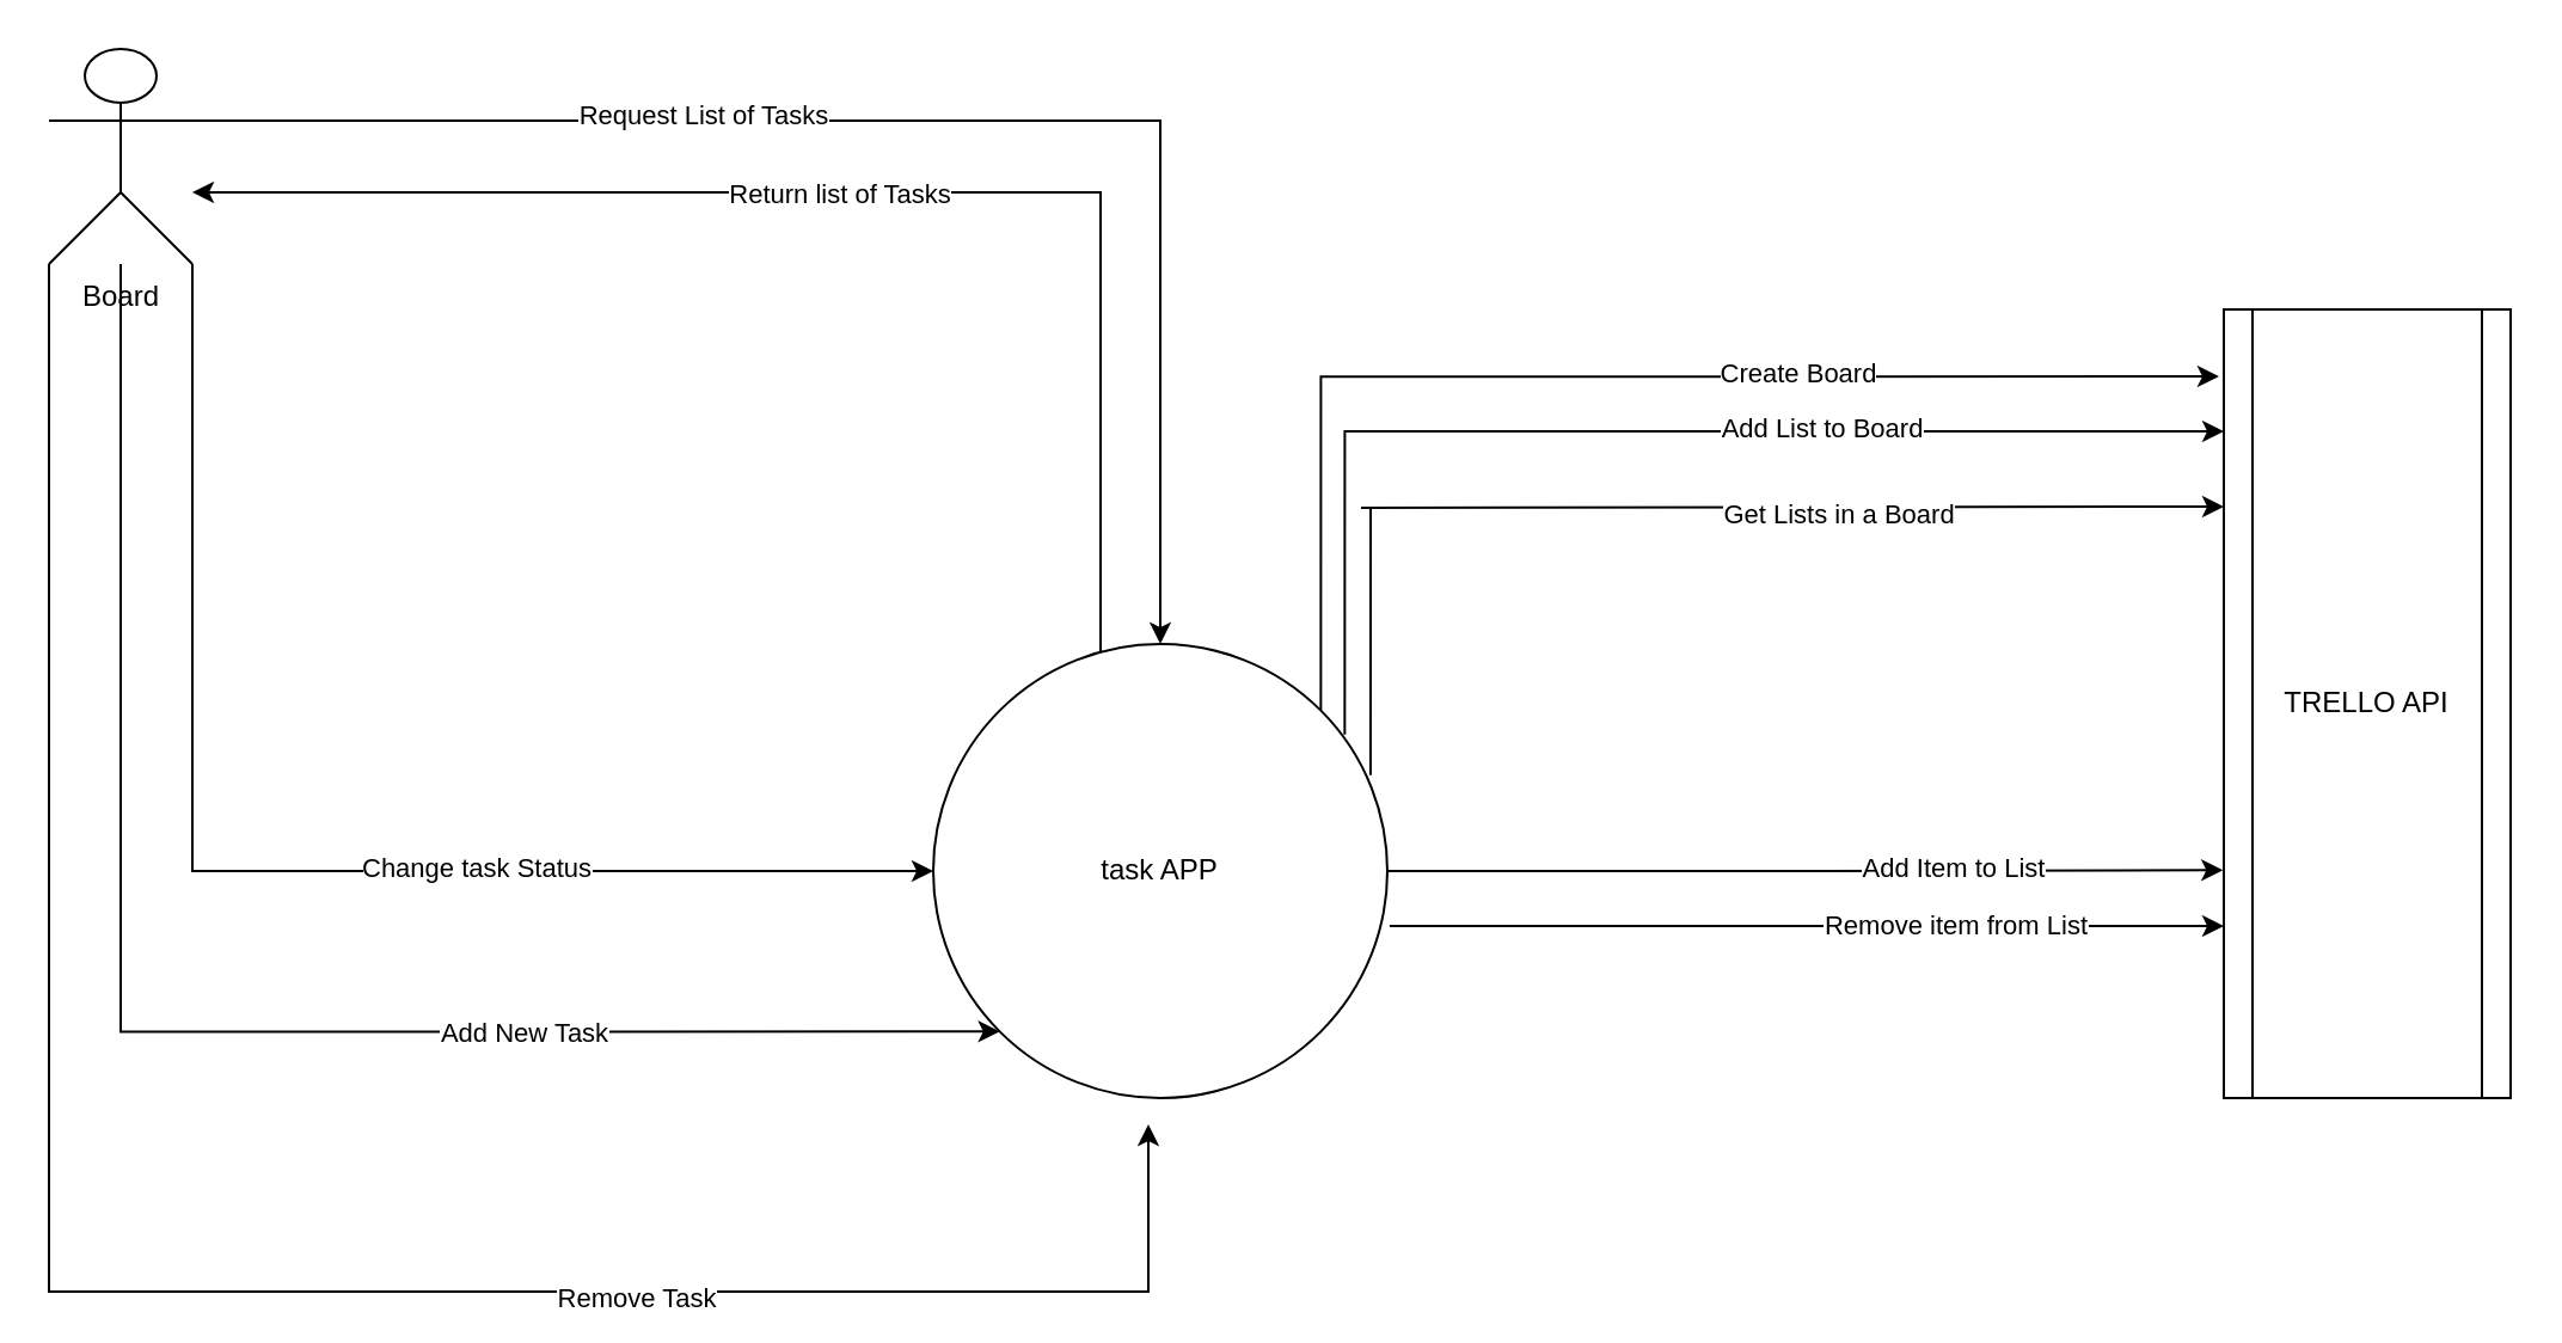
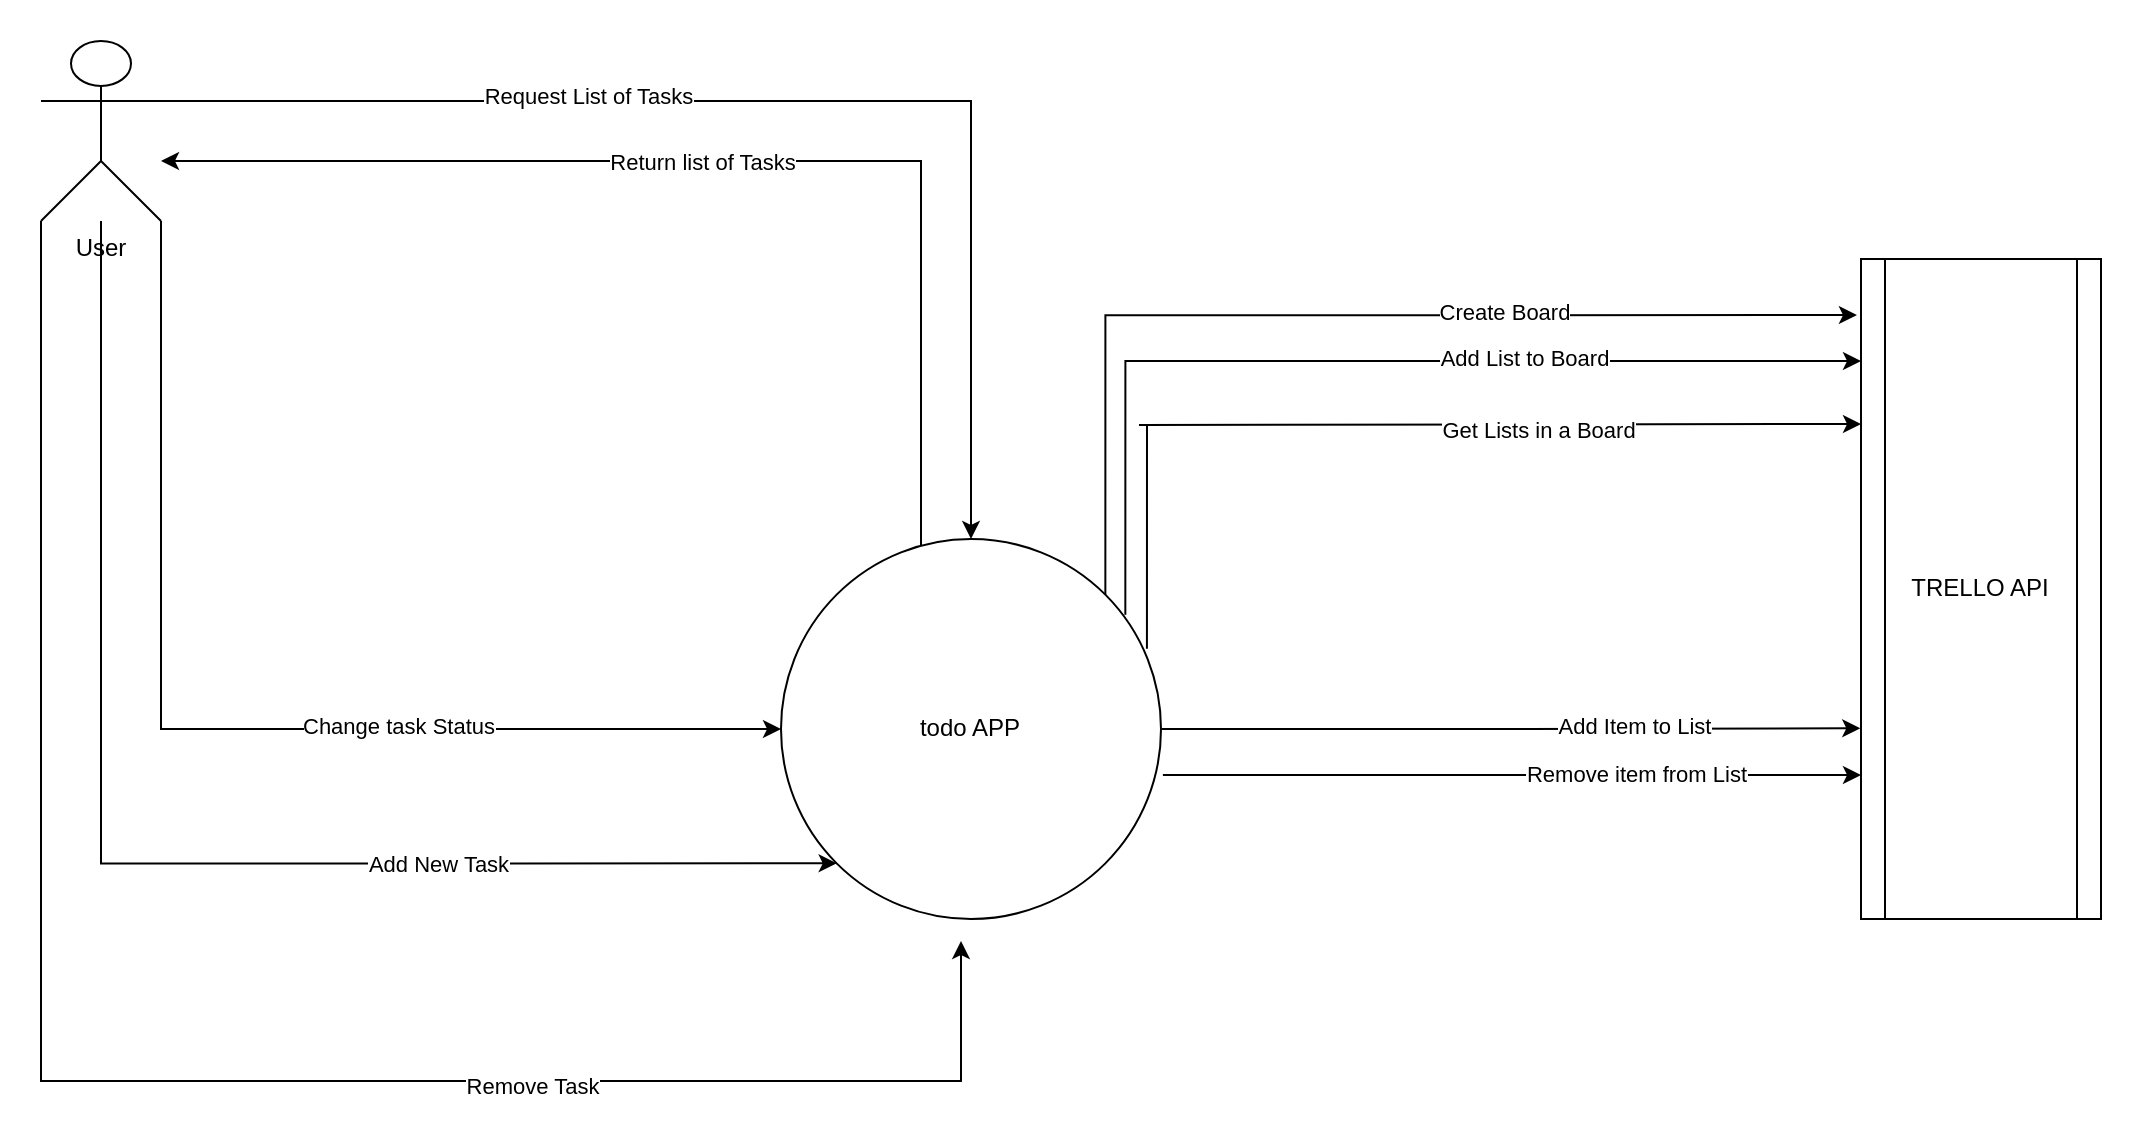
  <mxCell id="0" />
  <mxCell id="1" parent="0" />
  <mxCell id="2" style="edgeStyle=orthogonalEdgeStyle;rounded=0;orthogonalLoop=1;jettySize=auto;html=1;exitX=1;exitY=0.333;exitDx=0;exitDy=0;exitPerimeter=0;entryX=0.5;entryY=1;entryDx=0;entryDy=0;" parent="1" source="8" target="17" edge="1"><mxGeometry relative="1" as="geometry" /></mxCell>
  <mxCell id="3" value="Request List of Tasks&lt;br&gt;" style="edgeLabel;html=1;align=center;verticalAlign=middle;resizable=0;points=[];" parent="2" vertex="1" connectable="0"><mxGeometry x="-0.317" y="2" relative="1" as="geometry"><mxPoint as="offset" /></mxGeometry></mxCell>
  <mxCell id="4" style="edgeStyle=orthogonalEdgeStyle;rounded=0;orthogonalLoop=1;jettySize=auto;html=1;exitX=1;exitY=1;exitDx=0;exitDy=0;exitPerimeter=0;entryX=1;entryY=0.5;entryDx=0;entryDy=0;" parent="1" source="8" target="17" edge="1"><mxGeometry relative="1" as="geometry" /></mxCell>
  <mxCell id="5" value="Change task Status" style="edgeLabel;html=1;align=center;verticalAlign=middle;resizable=0;points=[];" parent="4" vertex="1" connectable="0"><mxGeometry x="0.319" y="2" relative="1" as="geometry"><mxPoint as="offset" /></mxGeometry></mxCell>
  <mxCell id="6" style="edgeStyle=orthogonalEdgeStyle;rounded=0;orthogonalLoop=1;jettySize=auto;html=1;entryX=1;entryY=0;entryDx=0;entryDy=0;" parent="1" source="8" target="17" edge="1"><mxGeometry relative="1" as="geometry"><Array as="points"><mxPoint x="50" y="431" /></Array></mxGeometry></mxCell>
  <mxCell id="7" value="Add New Task" style="edgeLabel;html=1;align=center;verticalAlign=middle;resizable=0;points=[];" parent="6" vertex="1" connectable="0"><mxGeometry x="0.423" relative="1" as="geometry"><mxPoint as="offset" /></mxGeometry></mxCell>
- <mxCell id="8" value="Board&lt;br&gt;" style="shape=umlActor;verticalLabelPosition=bottom;verticalAlign=top;html=1;outlineConnect=0;" parent="1" vertex="1"><mxGeometry x="20" y="20" width="60" height="90" as="geometry" /></mxCell>
+ <mxCell id="8" value="User&lt;br&gt;" style="shape=umlActor;verticalLabelPosition=bottom;verticalAlign=top;html=1;outlineConnect=0;" parent="1" vertex="1"><mxGeometry x="20" y="20" width="60" height="90" as="geometry" /></mxCell>
  <mxCell id="9" style="edgeStyle=orthogonalEdgeStyle;rounded=0;orthogonalLoop=1;jettySize=auto;html=1;" parent="1" source="17" target="8" edge="1"><mxGeometry relative="1" as="geometry"><Array as="points"><mxPoint x="460" y="80" /></Array></mxGeometry></mxCell>
  <mxCell id="10" value="Return list of Tasks" style="edgeLabel;html=1;align=center;verticalAlign=middle;resizable=0;points=[];" parent="9" vertex="1" connectable="0"><mxGeometry x="-0.623" relative="1" as="geometry"><mxPoint x="-110" y="-84" as="offset" /></mxGeometry></mxCell>
  <mxCell id="11" style="edgeStyle=orthogonalEdgeStyle;rounded=0;orthogonalLoop=1;jettySize=auto;html=1;exitX=0;exitY=1;exitDx=0;exitDy=0;entryX=-0.017;entryY=0.085;entryDx=0;entryDy=0;entryPerimeter=0;" parent="1" source="17" target="18" edge="1"><mxGeometry relative="1" as="geometry"><Array as="points"><mxPoint x="552" y="157" /></Array></mxGeometry></mxCell>
  <mxCell id="12" value="Create Board" style="edgeLabel;html=1;align=center;verticalAlign=middle;resizable=0;points=[];" parent="11" vertex="1" connectable="0"><mxGeometry x="0.317" y="2" relative="1" as="geometry"><mxPoint as="offset" /></mxGeometry></mxCell>
  <mxCell id="13" style="edgeStyle=orthogonalEdgeStyle;rounded=0;orthogonalLoop=1;jettySize=auto;html=1;exitX=0.037;exitY=0.711;exitDx=0;exitDy=0;entryX=0;entryY=0.25;entryDx=0;entryDy=0;strokeWidth=1;exitPerimeter=0;" parent="1" source="17" target="18" edge="1"><mxGeometry relative="1" as="geometry"><Array as="points"><mxPoint x="573" y="212" /><mxPoint x="569" y="212" /></Array></mxGeometry></mxCell>
  <mxCell id="14" value="Get Lists in a Board" style="edgeLabel;html=1;align=center;verticalAlign=middle;resizable=0;points=[];" parent="13" vertex="1" connectable="0"><mxGeometry x="0.323" y="-3" relative="1" as="geometry"><mxPoint as="offset" /></mxGeometry></mxCell>
  <mxCell id="15" style="edgeStyle=orthogonalEdgeStyle;rounded=0;orthogonalLoop=1;jettySize=auto;html=1;exitX=0;exitY=0.5;exitDx=0;exitDy=0;entryX=-0.003;entryY=0.711;entryDx=0;entryDy=0;entryPerimeter=0;strokeWidth=1;" parent="1" source="17" target="18" edge="1"><mxGeometry relative="1" as="geometry" /></mxCell>
  <mxCell id="16" value="Add Item to List" style="edgeLabel;html=1;align=center;verticalAlign=middle;resizable=0;points=[];" parent="15" vertex="1" connectable="0"><mxGeometry x="0.356" y="1" relative="1" as="geometry"><mxPoint as="offset" /></mxGeometry></mxCell>
- <mxCell id="17" value="task APP" style="ellipse;whiteSpace=wrap;html=1;aspect=fixed;direction=west;" parent="1" vertex="1"><mxGeometry x="390" y="269" width="190" height="190" as="geometry" /></mxCell>
+ <mxCell id="17" value="todo APP" style="ellipse;whiteSpace=wrap;html=1;aspect=fixed;direction=west;" parent="1" vertex="1"><mxGeometry x="390" y="269" width="190" height="190" as="geometry" /></mxCell>
  <mxCell id="18" value="TRELLO API&lt;br&gt;" style="shape=process;whiteSpace=wrap;html=1;backgroundOutline=1;" parent="1" vertex="1"><mxGeometry x="930" y="129" width="120" height="330" as="geometry" /></mxCell>
  <mxCell id="19" style="edgeStyle=orthogonalEdgeStyle;rounded=0;orthogonalLoop=1;jettySize=auto;html=1;" parent="1" edge="1"><mxGeometry relative="1" as="geometry"><mxPoint x="20" y="110" as="sourcePoint" /><mxPoint x="480" y="470" as="targetPoint" /><Array as="points"><mxPoint x="20" y="540" /><mxPoint x="480" y="540" /></Array></mxGeometry></mxCell>
  <mxCell id="20" value="Remove Task" style="edgeLabel;html=1;align=center;verticalAlign=middle;resizable=0;points=[];" parent="19" vertex="1" connectable="0"><mxGeometry x="0.406" y="-2" relative="1" as="geometry"><mxPoint as="offset" /></mxGeometry></mxCell>
  <mxCell id="21" style="edgeStyle=orthogonalEdgeStyle;rounded=0;orthogonalLoop=1;jettySize=auto;html=1;exitX=0;exitY=1;exitDx=0;exitDy=0;" parent="1" edge="1"><mxGeometry relative="1" as="geometry"><mxPoint x="562.175" y="306.825" as="sourcePoint" /><mxPoint x="930" y="180" as="targetPoint" /><Array as="points"><mxPoint x="562" y="180" /><mxPoint x="930" y="180" /></Array></mxGeometry></mxCell>
  <mxCell id="22" value="Add List to Board" style="edgeLabel;html=1;align=center;verticalAlign=middle;resizable=0;points=[];" parent="21" vertex="1" connectable="0"><mxGeometry x="0.317" y="2" relative="1" as="geometry"><mxPoint as="offset" /></mxGeometry></mxCell>
  <mxCell id="23" style="edgeStyle=orthogonalEdgeStyle;rounded=0;orthogonalLoop=1;jettySize=auto;html=1;exitX=-0.005;exitY=0.379;exitDx=0;exitDy=0;strokeWidth=1;exitPerimeter=0;" parent="1" source="17" edge="1"><mxGeometry relative="1" as="geometry"><mxPoint x="590" y="374" as="sourcePoint" /><mxPoint x="930" y="387" as="targetPoint" /></mxGeometry></mxCell>
  <mxCell id="24" value="Remove item from List" style="edgeLabel;html=1;align=center;verticalAlign=middle;resizable=0;points=[];" parent="23" vertex="1" connectable="0"><mxGeometry x="0.356" y="1" relative="1" as="geometry"><mxPoint as="offset" /></mxGeometry></mxCell>
